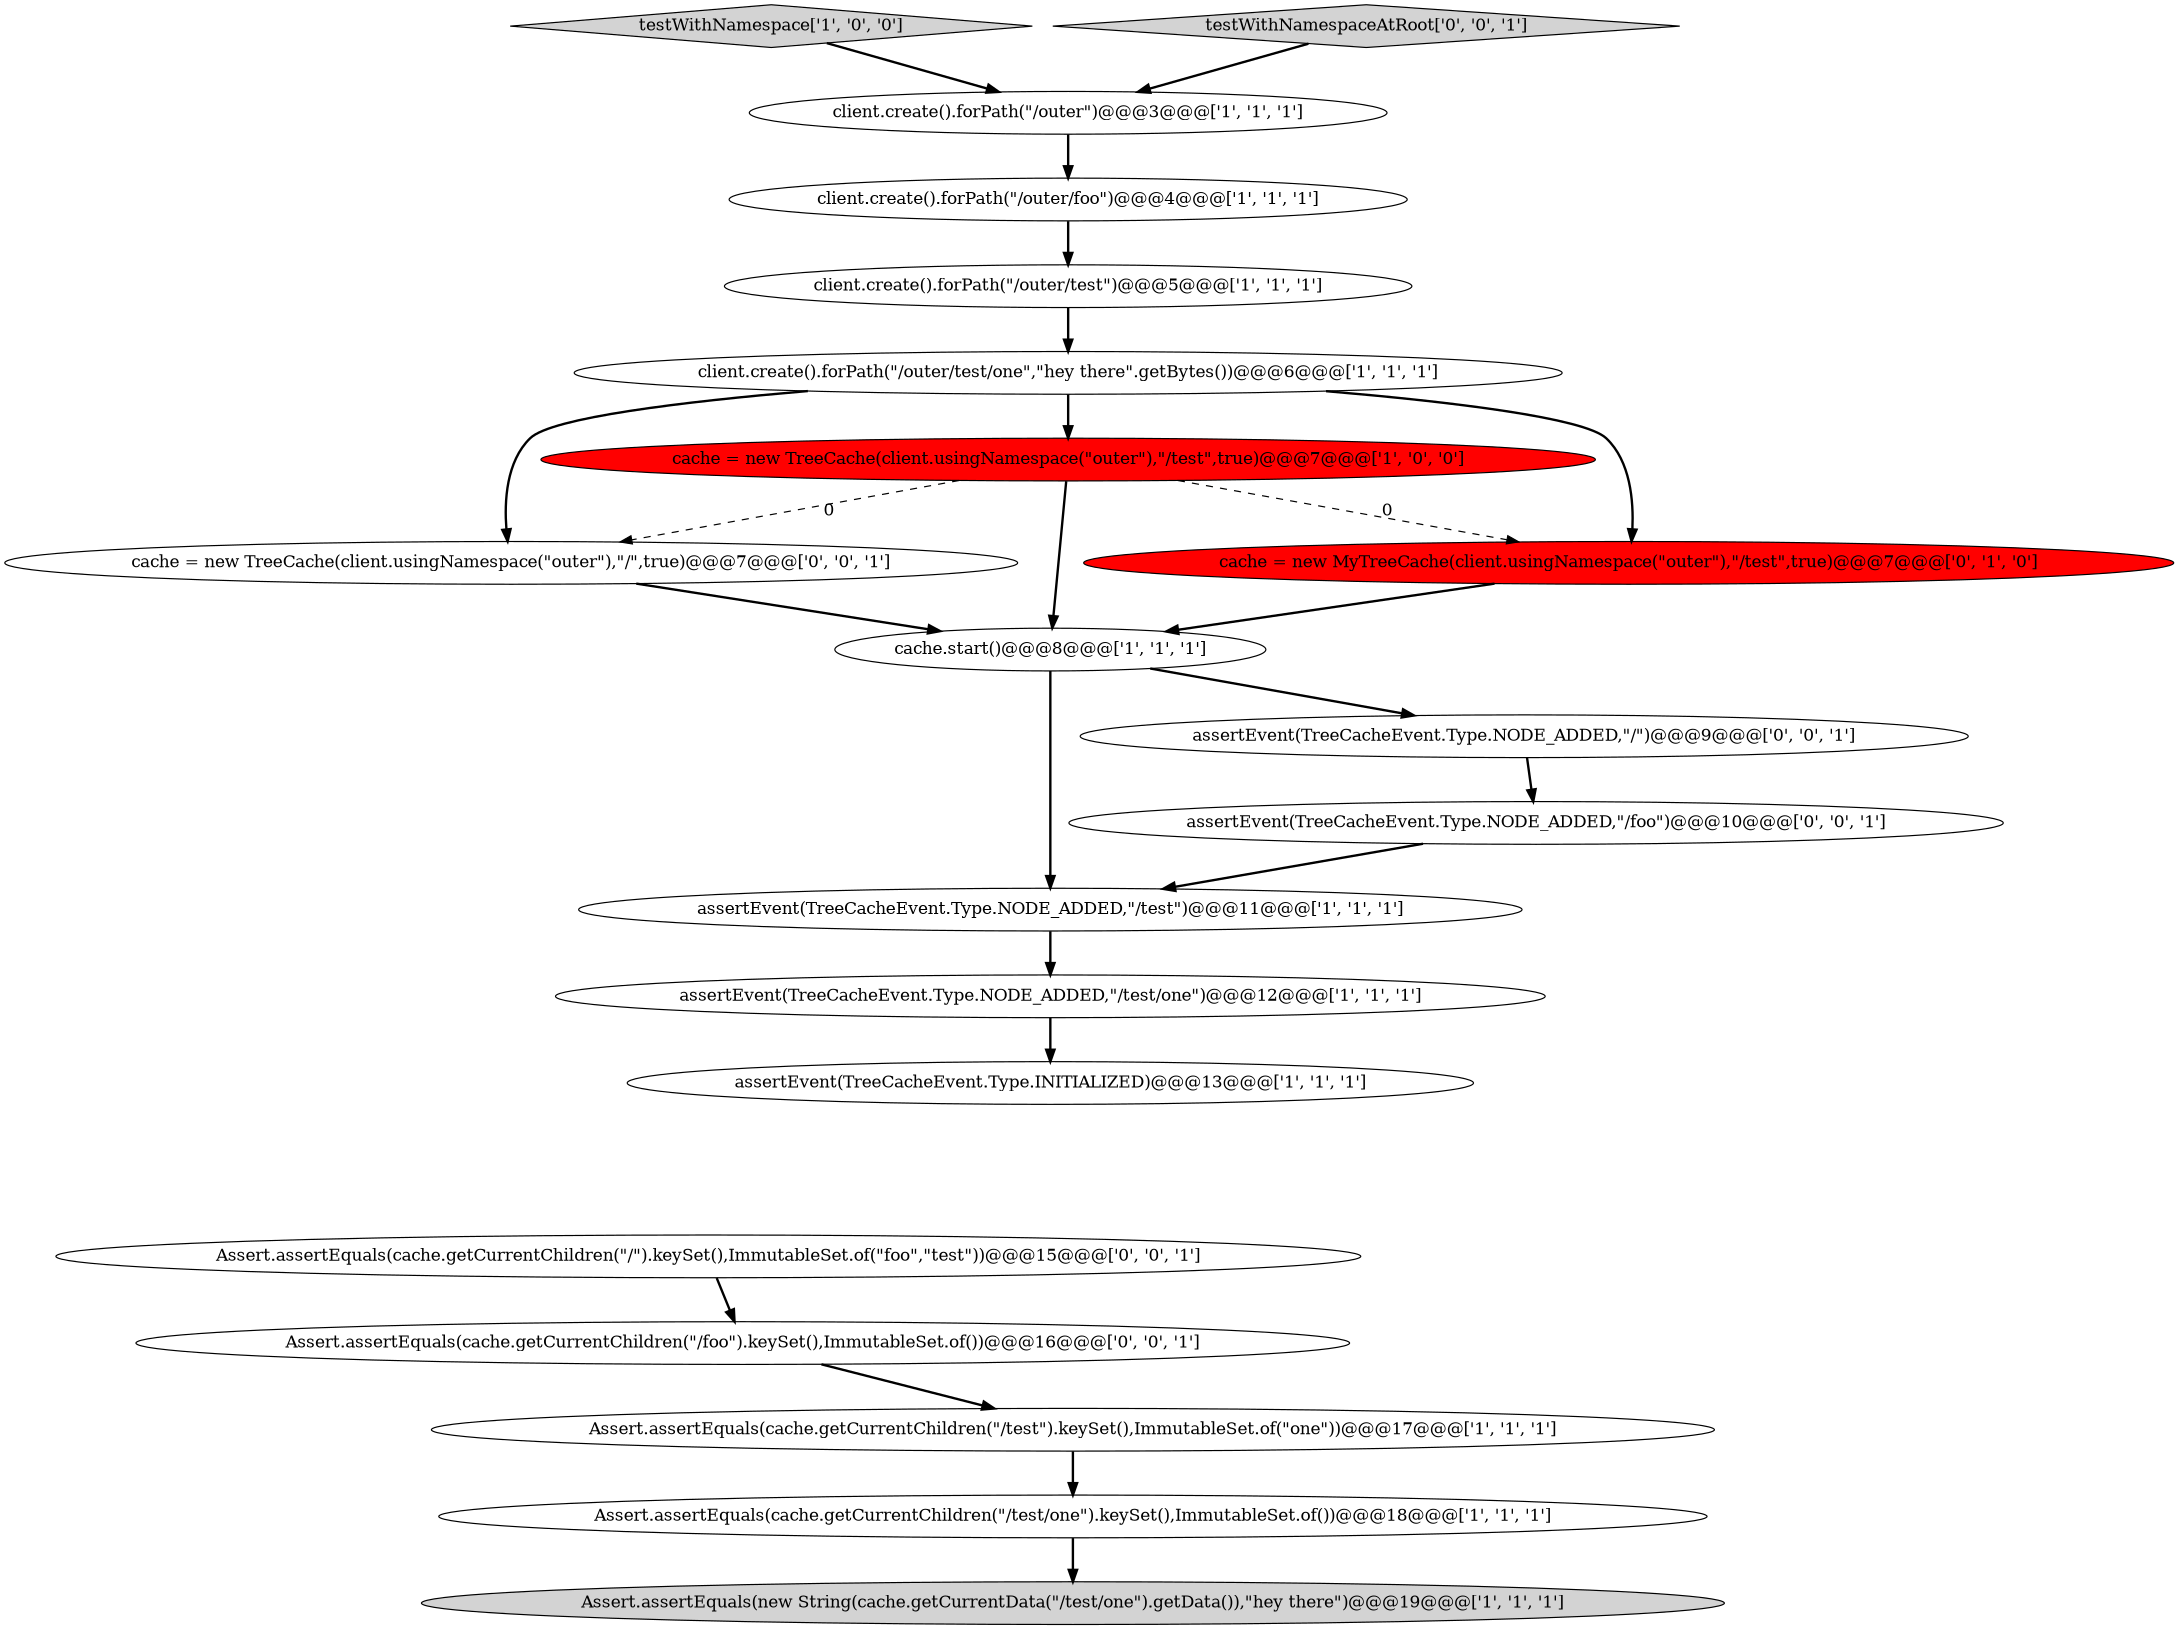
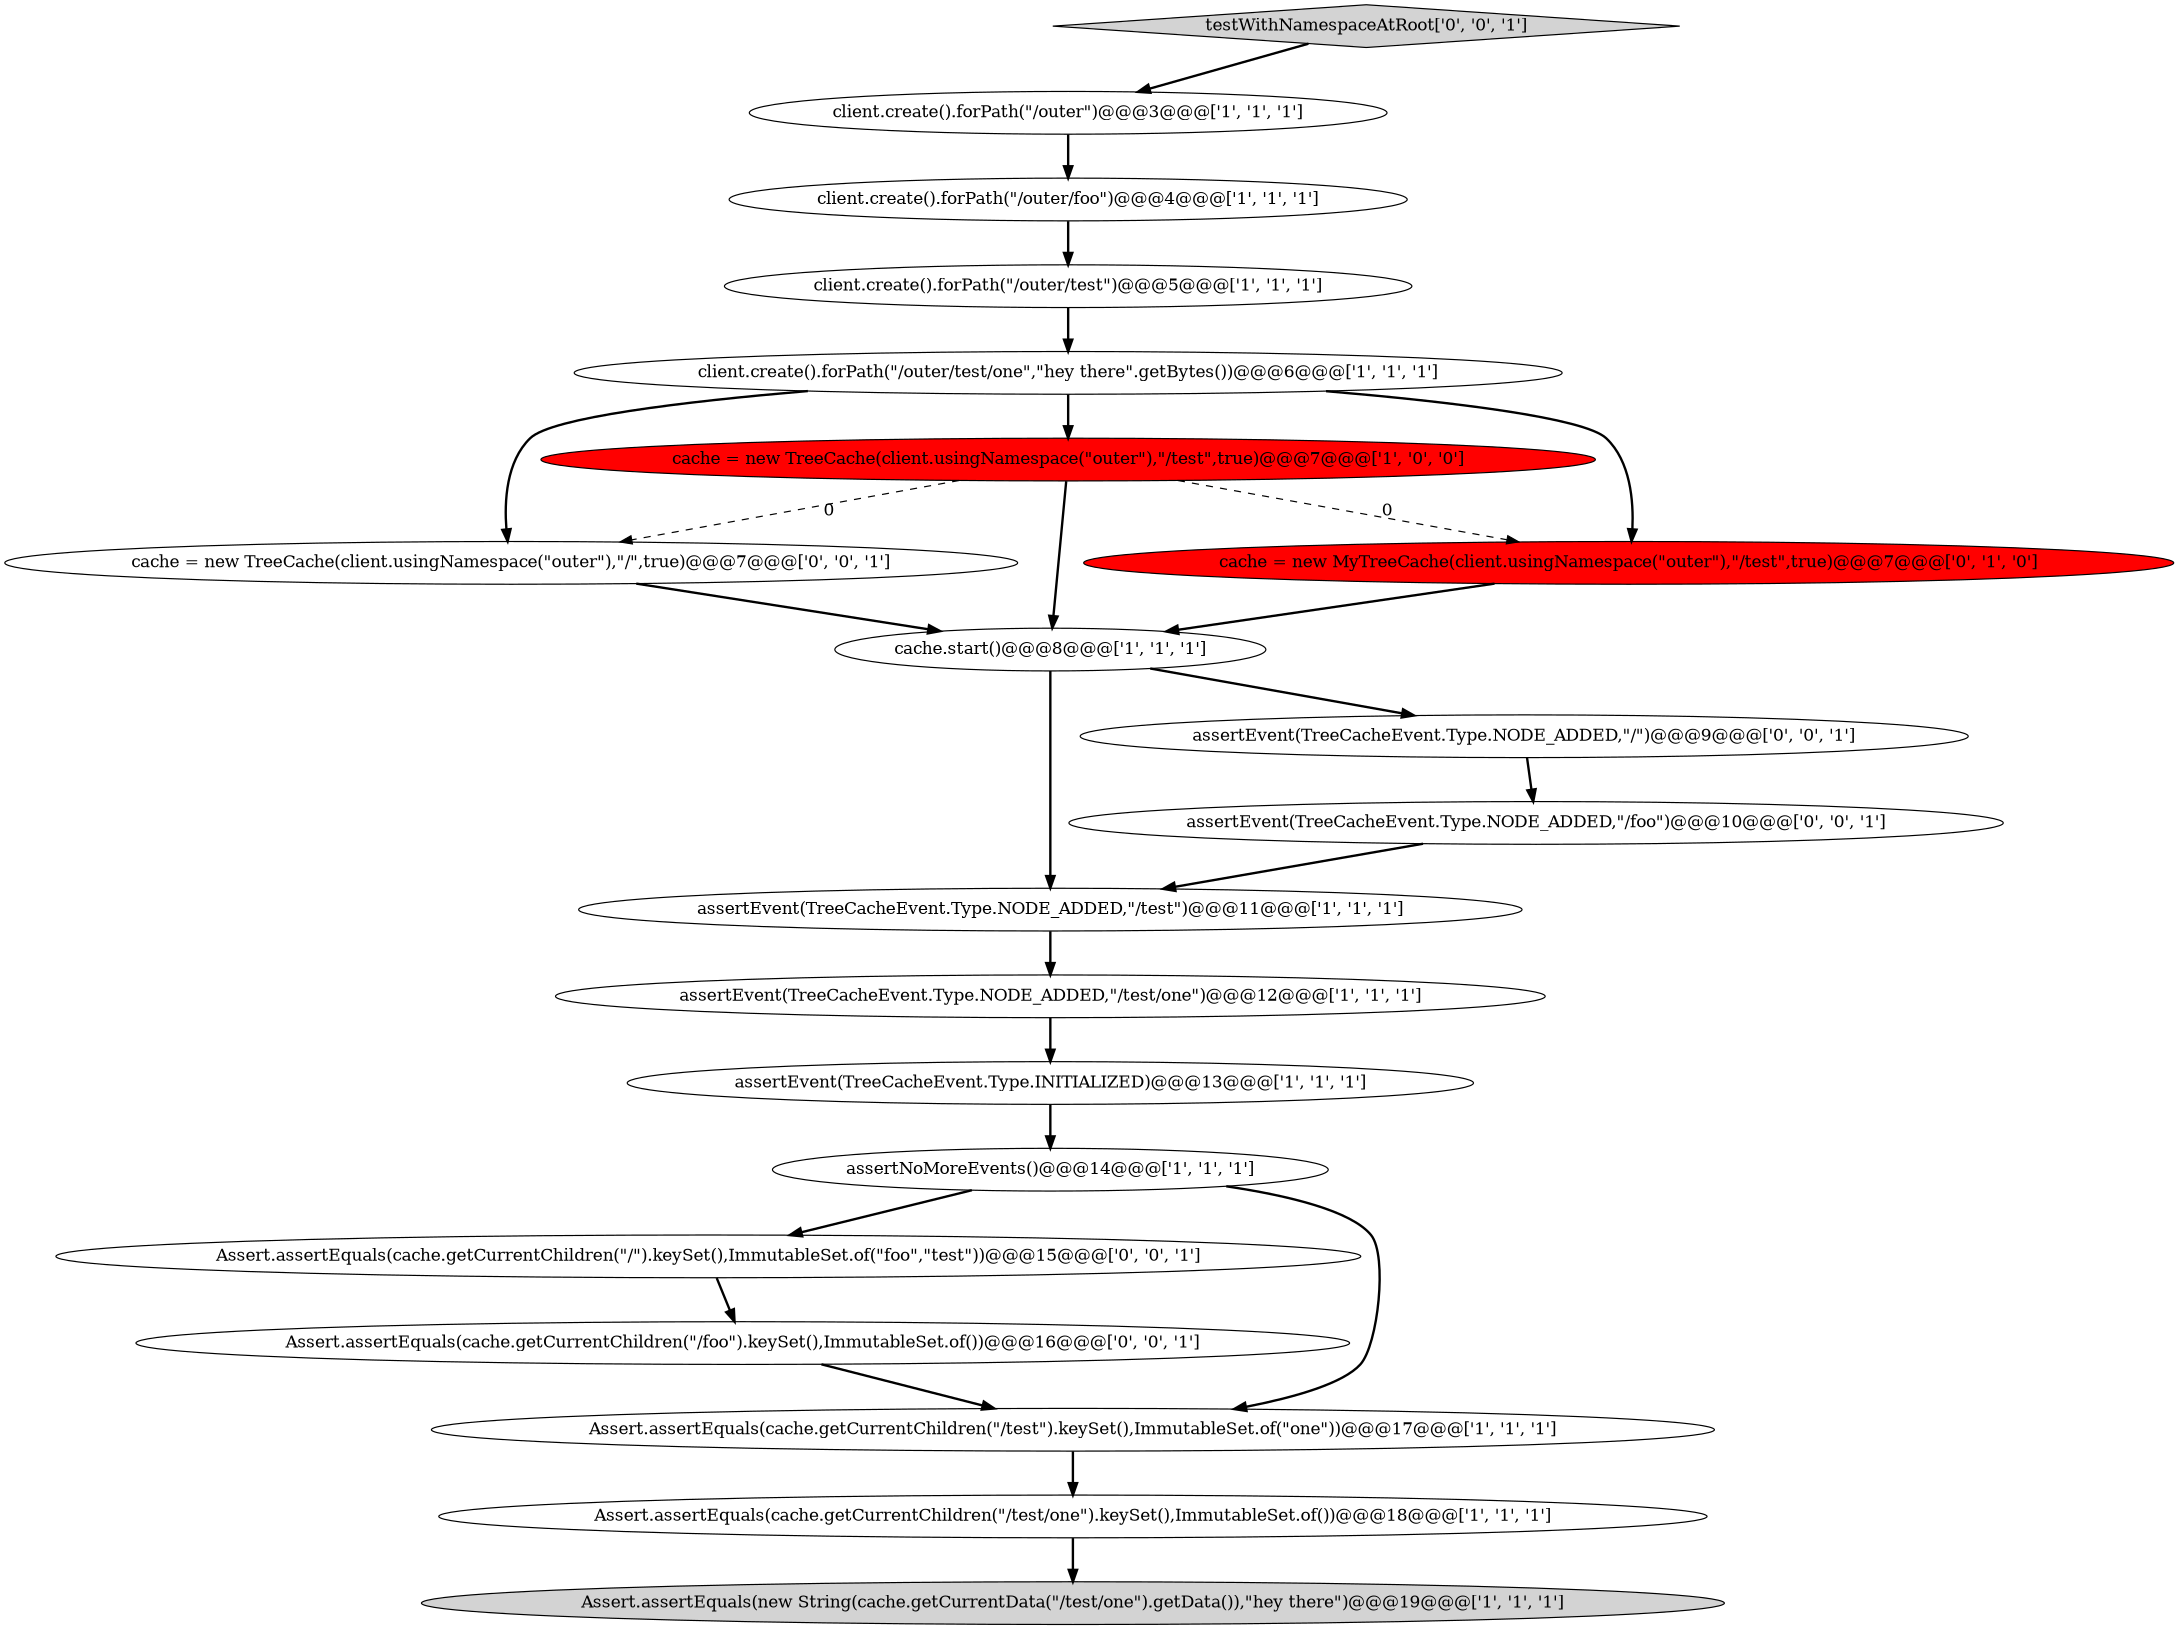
  digraph {
    node [fillcolor=white shape=ellipse style=filled]
    edge [style=bold]
    n1 [label="Assert.assertEquals(cache.getCurrentChildren(\"/\").keySet(),ImmutableSet.of(\"foo\",\"test\"))@@@15@@@['0', '0', '1']"]
    n2 [label="Assert.assertEquals(cache.getCurrentChildren(\"/foo\").keySet(),ImmutableSet.of())@@@16@@@['0', '0', '1']"]
    n3 [label="Assert.assertEquals(cache.getCurrentChildren(\"/test\").keySet(),ImmutableSet.of(\"one\"))@@@17@@@['1', '1', '1']"]
-   n4 [fillcolor=lightgray label="testWithNamespace['1', '0', '0']" shape=diamond]
    n5 [label="client.create().forPath(\"/outer\")@@@3@@@['1', '1', '1']"]
    n6 [label="client.create().forPath(\"/outer/foo\")@@@4@@@['1', '1', '1']"]
    n7 [label="client.create().forPath(\"/outer/test/one\",\"hey there\".getBytes())@@@6@@@['1', '1', '1']"]
    n8 [fillcolor=red label="cache = new TreeCache(client.usingNamespace(\"outer\"),\"/test\",true)@@@7@@@['1', '0', '0']"]
    n9 [fillcolor=red label="cache = new MyTreeCache(client.usingNamespace(\"outer\"),\"/test\",true)@@@7@@@['0', '1', '0']"]
    n10 [label="cache = new TreeCache(client.usingNamespace(\"outer\"),\"/\",true)@@@7@@@['0', '0', '1']"]
    n11 [label="cache.start()@@@8@@@['1', '1', '1']"]
    n12 [label="assertEvent(TreeCacheEvent.Type.NODE_ADDED,\"/test\")@@@11@@@['1', '1', '1']"]
    n13 [label="assertEvent(TreeCacheEvent.Type.NODE_ADDED,\"/\")@@@9@@@['0', '0', '1']"]
    n14 [label="assertEvent(TreeCacheEvent.Type.NODE_ADDED,\"/test/one\")@@@12@@@['1', '1', '1']"]
    n15 [label="assertEvent(TreeCacheEvent.Type.NODE_ADDED,\"/foo\")@@@10@@@['0', '0', '1']"]
    n16 [label="client.create().forPath(\"/outer/test\")@@@5@@@['1', '1', '1']"]
    n17 [label="assertEvent(TreeCacheEvent.Type.INITIALIZED)@@@13@@@['1', '1', '1']"]
    n18 [label="Assert.assertEquals(cache.getCurrentChildren(\"/test/one\").keySet(),ImmutableSet.of())@@@18@@@['1', '1', '1']"]
    n19 [fillcolor=lightgray label="Assert.assertEquals(new String(cache.getCurrentData(\"/test/one\").getData()),\"hey there\")@@@19@@@['1', '1', '1']"]
+   n20 [label="assertNoMoreEvents()@@@14@@@['1', '1', '1']"]
    n21 [fillcolor=lightgray label="testWithNamespaceAtRoot['0', '0', '1']" shape=diamond]
    n1 -> n2
    n2 -> n3
    n3 -> n18
-   n4 -> n5
    n5 -> n6
    n6 -> n16
    n7 -> n8
    n7 -> n9
    n7 -> n10
    n8 -> n9 [label=0 style=dashed]
    n8 -> n10 [label=0 style=dashed]
    n8 -> n11
    n9 -> n11
    n10 -> n11
    n11 -> n12
    n11 -> n13
    n12 -> n14
    n13 -> n15
    n14 -> n17
    n15 -> n12
    n16 -> n7
+   n17 -> n20
    n18 -> n19
+   n20 -> n1
+   n20 -> n3
    n21 -> n5
  }
